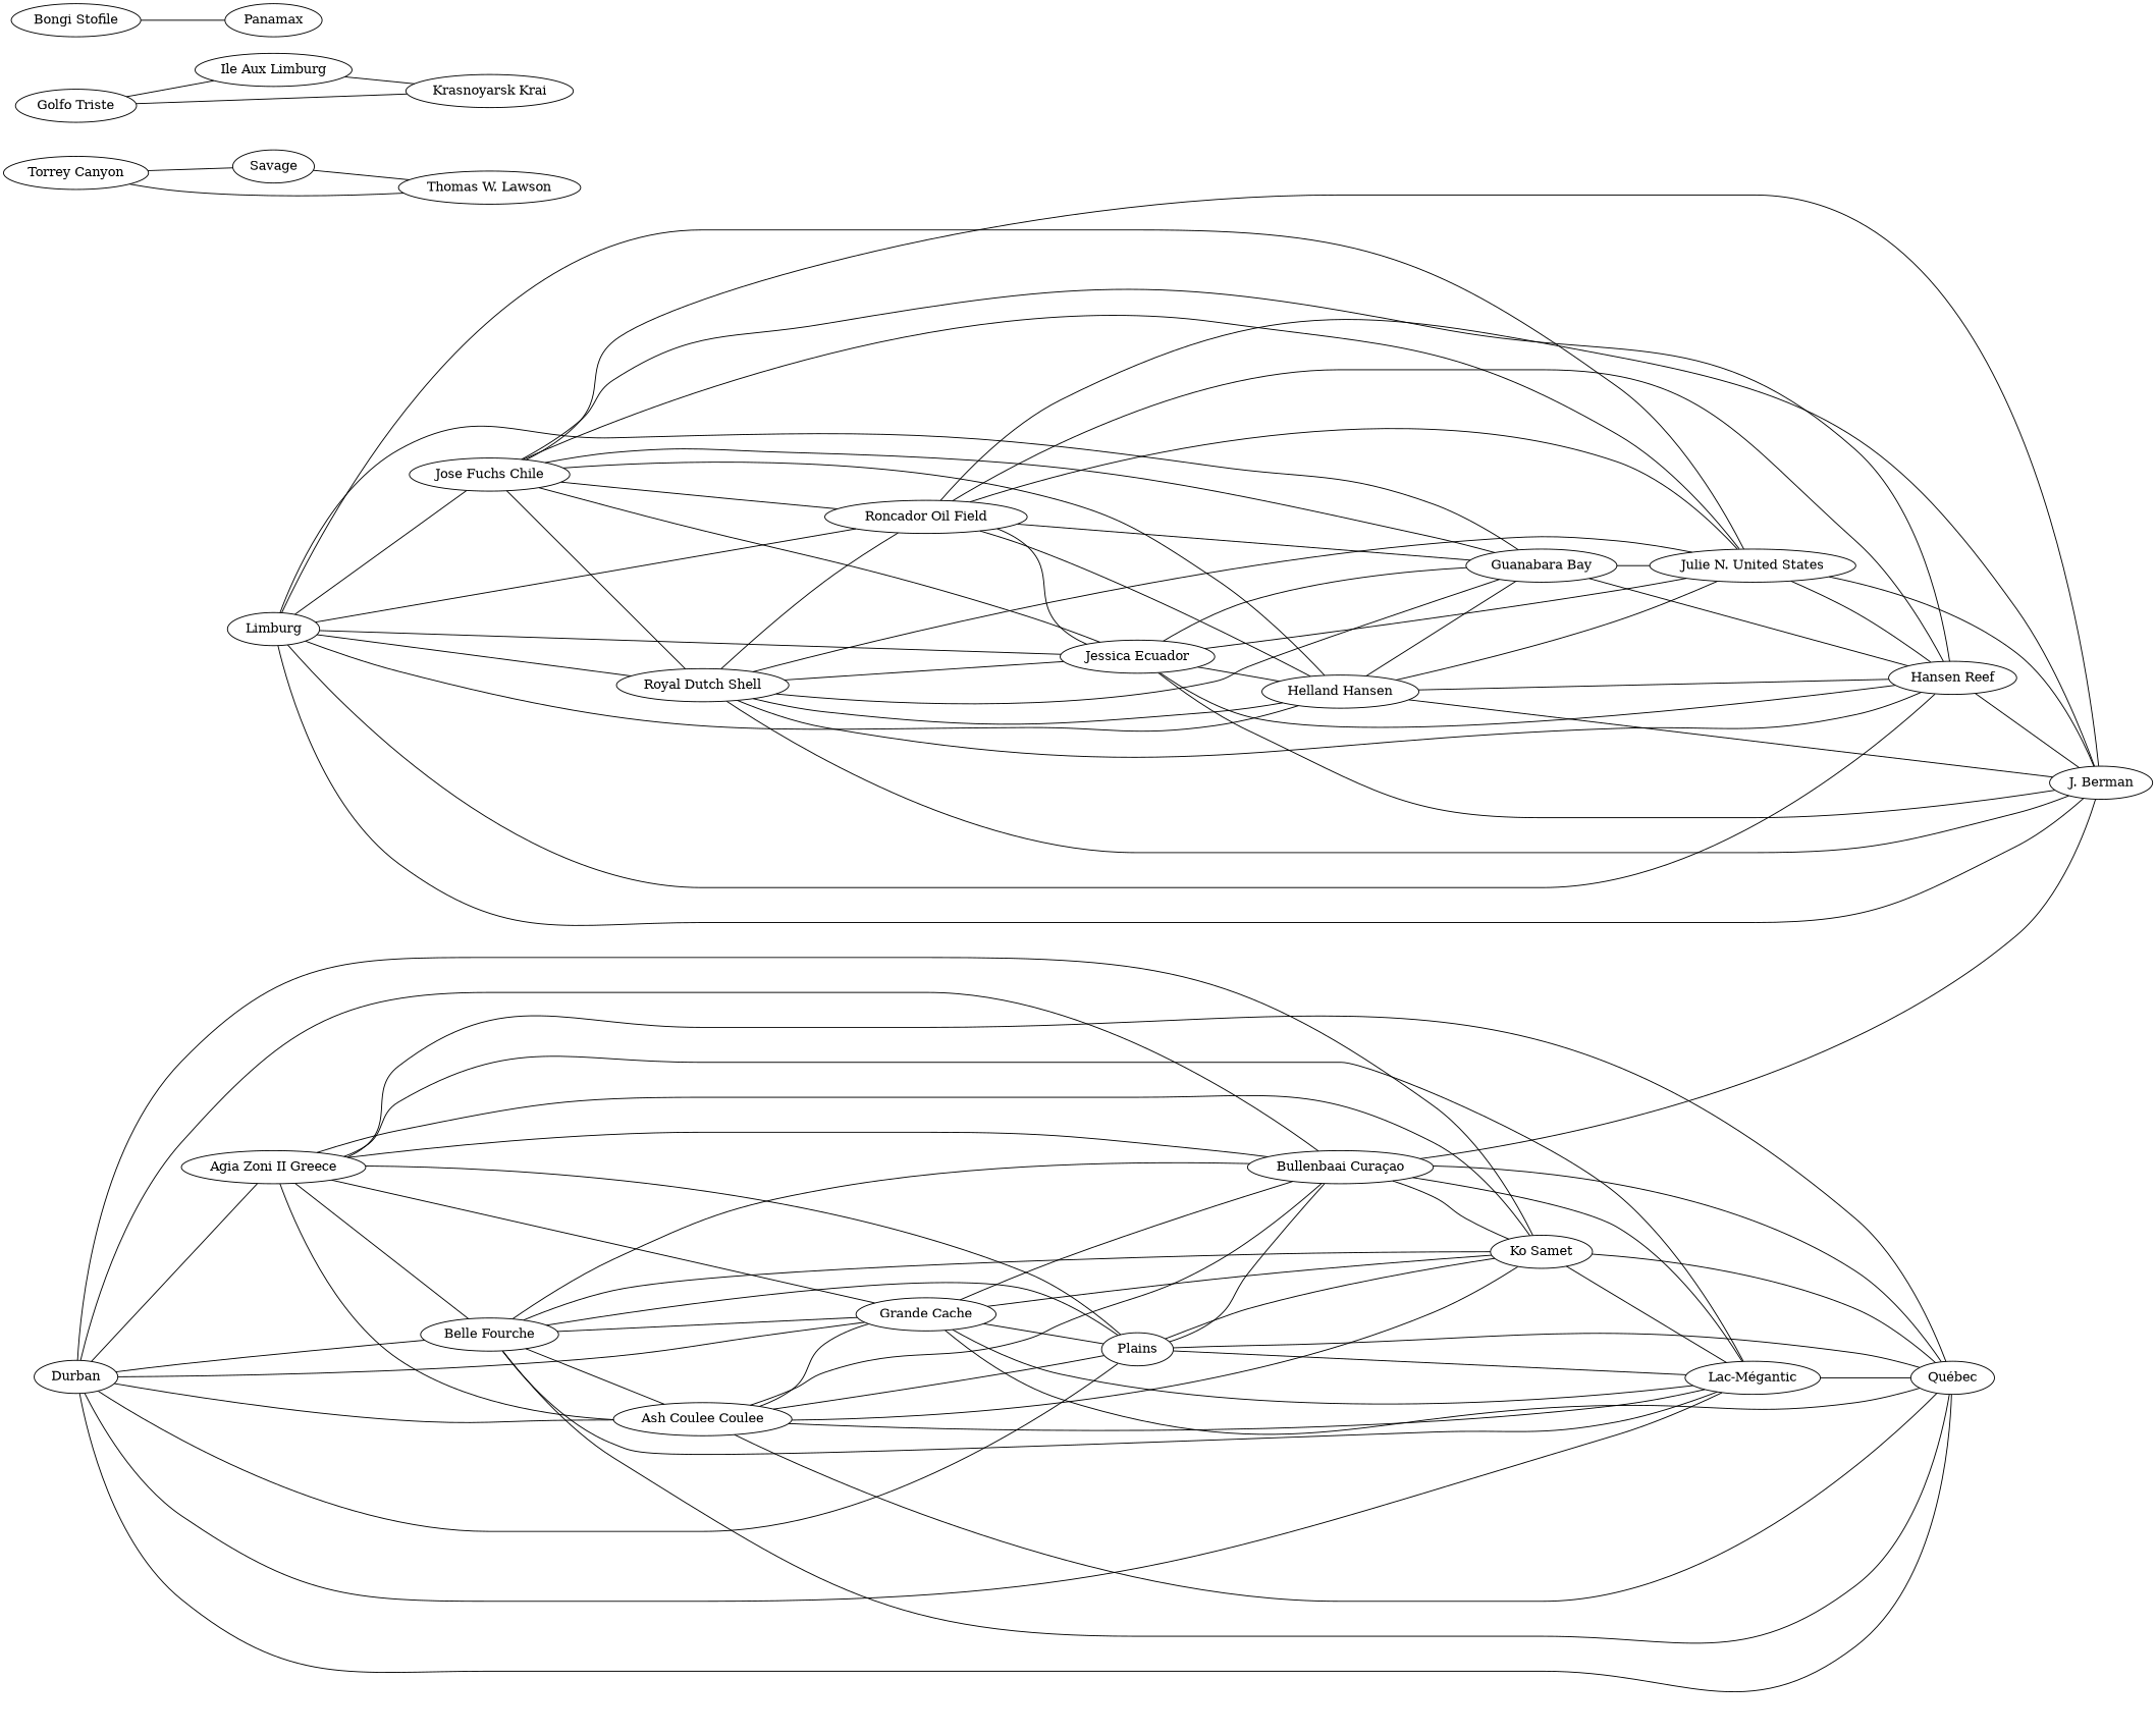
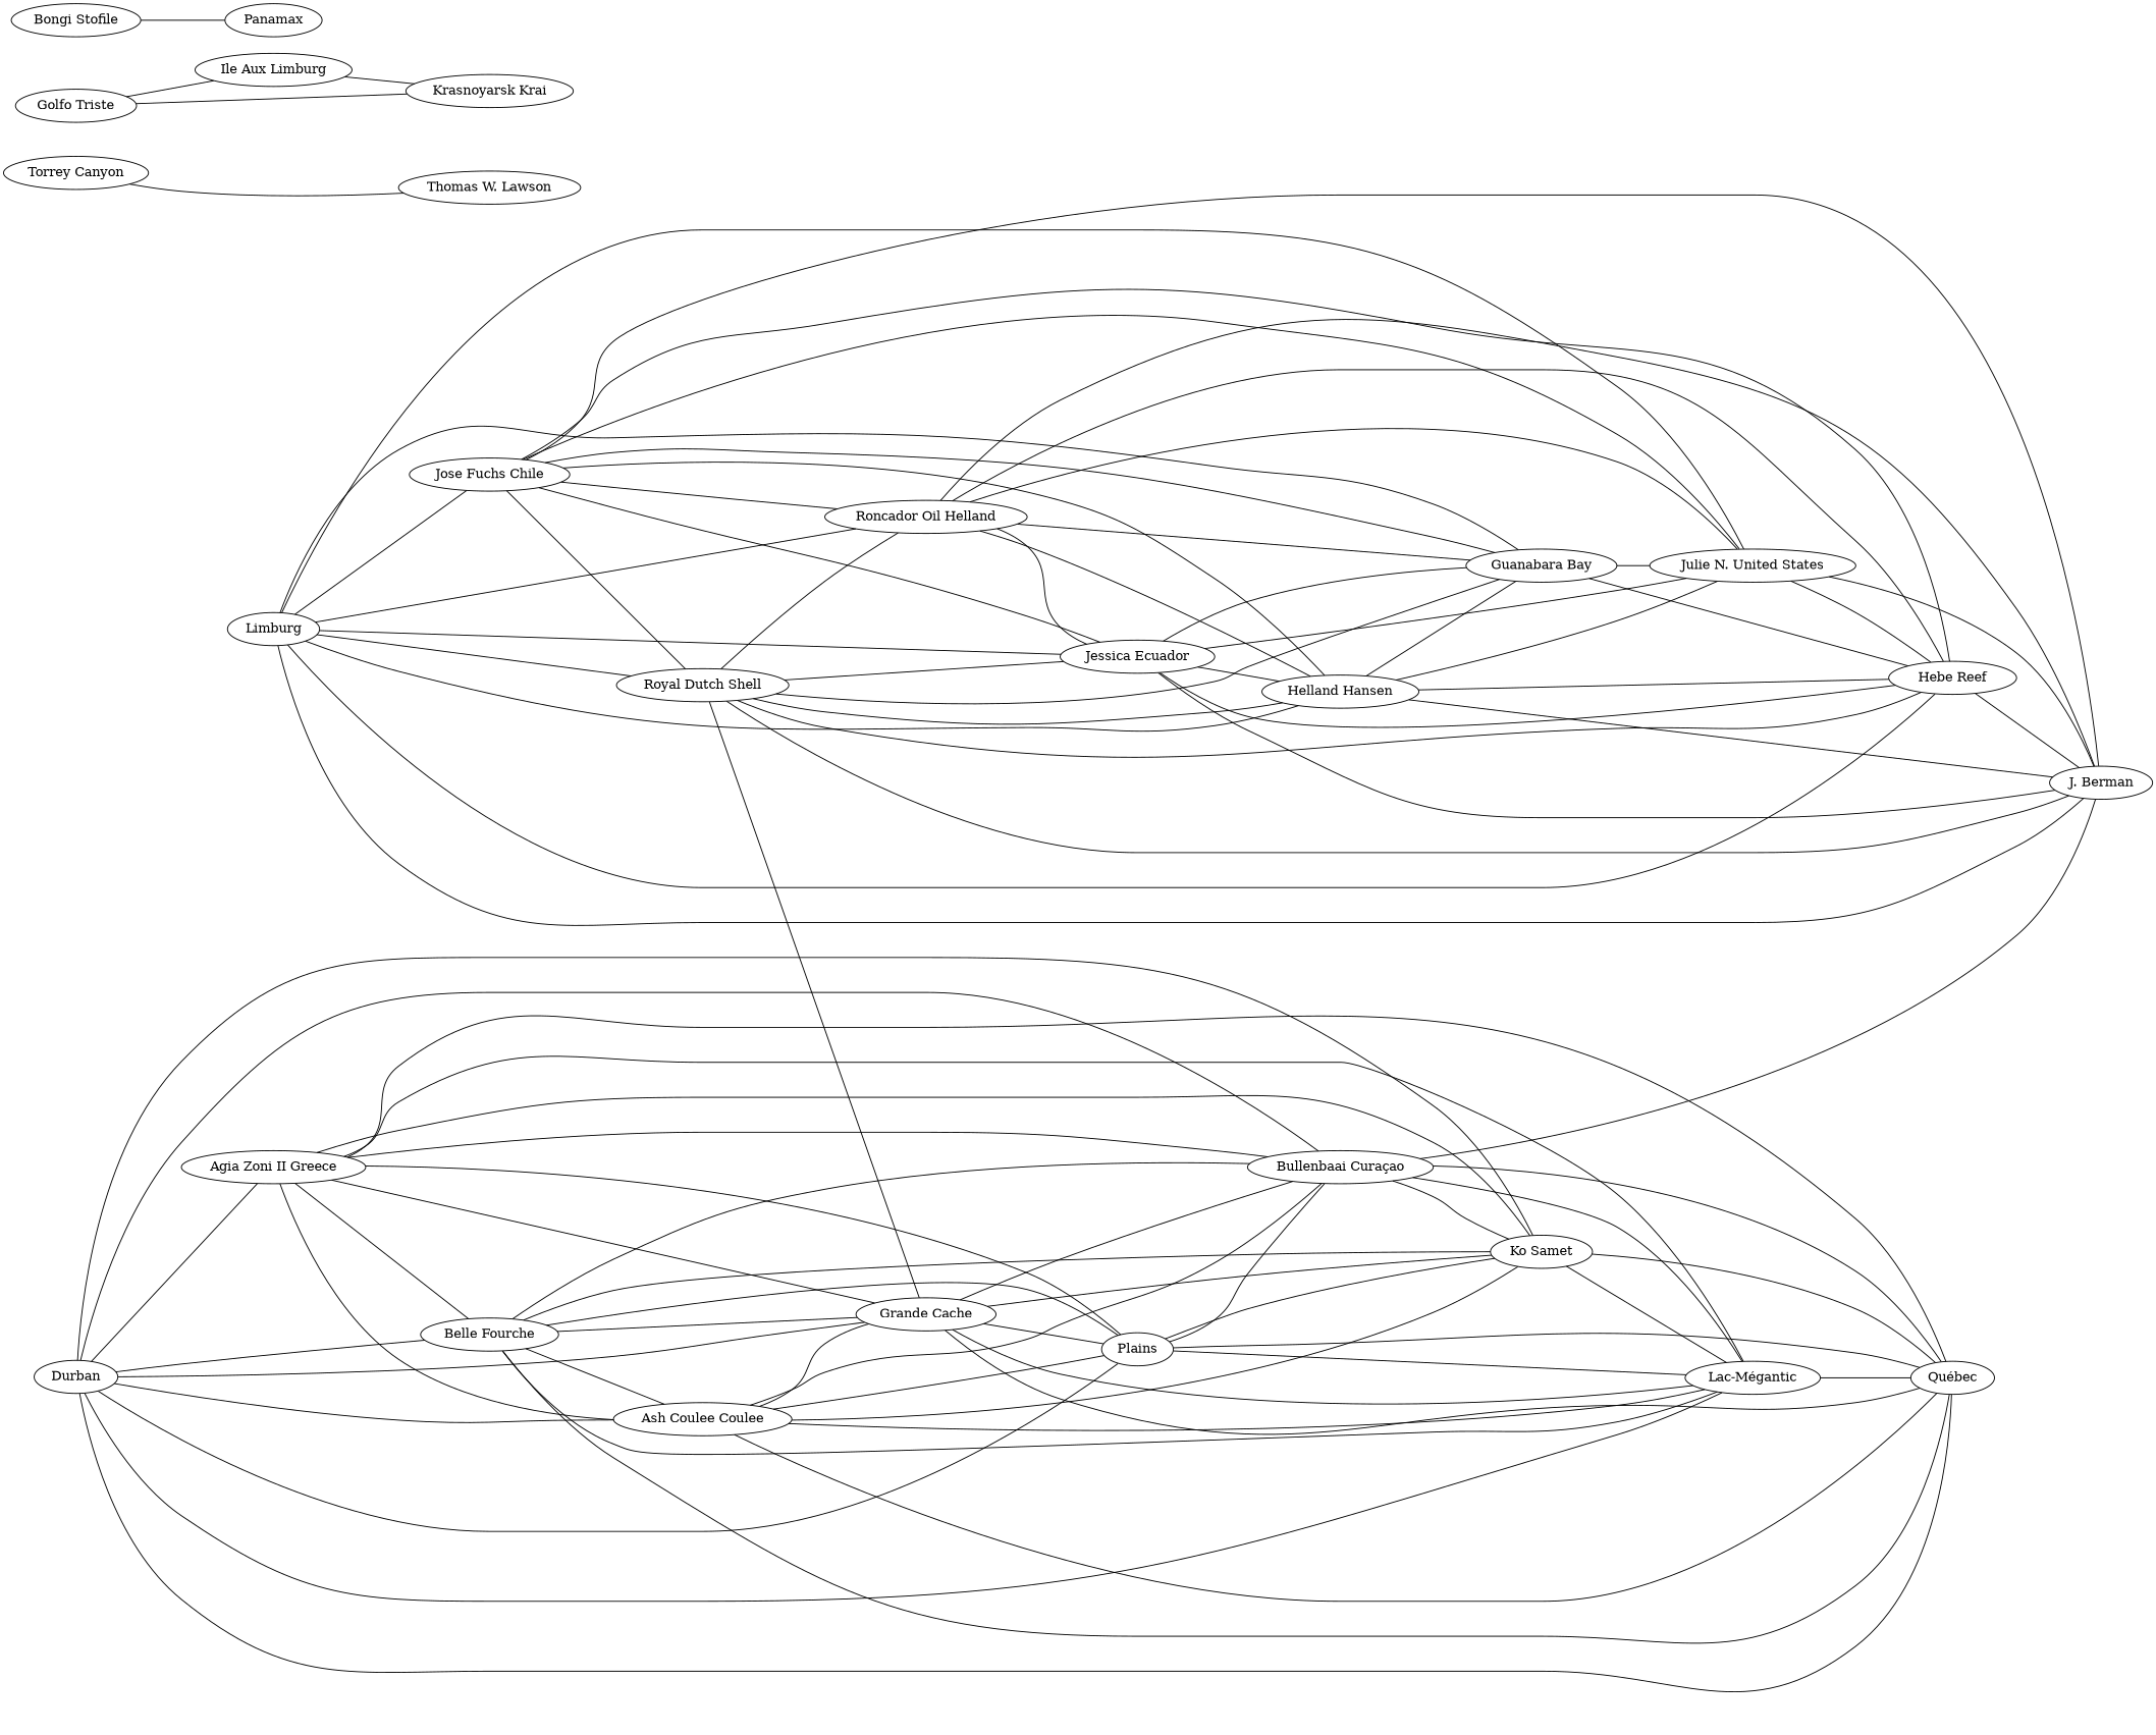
  strict graph {
    rankdir=LR
    Limburg
    "Jose Fuchs Chile"
    "Royal Dutch Shell"
-   "Roncador Oil Field"
+   "Roncador Oil Field" [label="Roncador Oil Helland"]
    "Jessica Ecuador"
    "Helland Hansen"
    "Guanabara Bay"
    "Julie N. United States"
-   "Hebe Reef" [label="Hansen Reef"]
+   "Hebe Reef"
    "J. Berman"
    "Torrey Canyon"
-   Savage
    "Thomas W. Lawson"
    n14 [label="Ile Aux Limburg"]
    "Golfo Triste"
    "Krasnoyarsk Krai"
    Durban
    "Agia Zoni II Greece"
    "Belle Fourche"
    n20 [label="Ash Coulee Coulee"]
    "Grande Cache"
    Plains
    "Bullenbaai Curaçao"
    "Ko Samet"
    "Lac-Mégantic"
    "Québec"
    "Bongi Stofile"
    Panamax
    Limburg -- "Jose Fuchs Chile"
    Limburg -- "Royal Dutch Shell"
    Limburg -- "Roncador Oil Field"
    Limburg -- "Jessica Ecuador"
    Limburg -- "Helland Hansen"
    Limburg -- "Guanabara Bay"
    Limburg -- "Julie N. United States"
    Limburg -- "Hebe Reef"
    Limburg -- "J. Berman"
    "Jose Fuchs Chile" -- "Royal Dutch Shell"
    "Jose Fuchs Chile" -- "Roncador Oil Field"
    "Jose Fuchs Chile" -- "Jessica Ecuador"
    "Jose Fuchs Chile" -- "Helland Hansen"
    "Jose Fuchs Chile" -- "Guanabara Bay"
    "Jose Fuchs Chile" -- "Julie N. United States"
    "Jose Fuchs Chile" -- "Hebe Reef"
    "Jose Fuchs Chile" -- "J. Berman"
    "Royal Dutch Shell" -- "Roncador Oil Field"
    "Royal Dutch Shell" -- "Jessica Ecuador"
    "Royal Dutch Shell" -- "Helland Hansen"
    "Royal Dutch Shell" -- "Guanabara Bay"
-   "Royal Dutch Shell" -- "Julie N. United States"
+   "Royal Dutch Shell" -- "Grande Cache"
    "Royal Dutch Shell" -- "Hebe Reef"
    "Royal Dutch Shell" -- "J. Berman"
    "Roncador Oil Field" -- "Jessica Ecuador"
    "Roncador Oil Field" -- "Helland Hansen"
    "Roncador Oil Field" -- "Guanabara Bay"
    "Roncador Oil Field" -- "Julie N. United States"
    "Roncador Oil Field" -- "Hebe Reef"
    "Roncador Oil Field" -- "J. Berman"
    "Jessica Ecuador" -- "Helland Hansen"
    "Jessica Ecuador" -- "Guanabara Bay"
    "Jessica Ecuador" -- "Julie N. United States"
    "Jessica Ecuador" -- "Hebe Reef"
    "Jessica Ecuador" -- "J. Berman"
    "Helland Hansen" -- "Guanabara Bay"
    "Helland Hansen" -- "Julie N. United States"
    "Helland Hansen" -- "Hebe Reef"
    "Helland Hansen" -- "J. Berman"
    "Guanabara Bay" -- "Julie N. United States"
    "Guanabara Bay" -- "Hebe Reef"
    "Julie N. United States" -- "Hebe Reef"
    "Julie N. United States" -- "J. Berman"
    "Hebe Reef" -- "J. Berman"
-   "Torrey Canyon" -- Savage
    "Torrey Canyon" -- "Thomas W. Lawson"
-   Savage -- "Thomas W. Lawson"
    n14 -- "Krasnoyarsk Krai"
    "Golfo Triste" -- n14
    "Golfo Triste" -- "Krasnoyarsk Krai"
    Durban -- "Agia Zoni II Greece"
    Durban -- "Belle Fourche"
    Durban -- n20
    Durban -- "Grande Cache"
    Durban -- Plains
    Durban -- "Bullenbaai Curaçao"
    Durban -- "Ko Samet"
    Durban -- "Lac-Mégantic"
    Durban -- "Québec"
    "Agia Zoni II Greece" -- "Belle Fourche"
    "Agia Zoni II Greece" -- n20
    "Agia Zoni II Greece" -- "Grande Cache"
    "Agia Zoni II Greece" -- Plains
    "Agia Zoni II Greece" -- "Bullenbaai Curaçao"
    "Agia Zoni II Greece" -- "Ko Samet"
    "Agia Zoni II Greece" -- "Lac-Mégantic"
    "Agia Zoni II Greece" -- "Québec"
    "Belle Fourche" -- n20
    "Belle Fourche" -- "Grande Cache"
    "Belle Fourche" -- Plains
    "Belle Fourche" -- "Bullenbaai Curaçao"
    "Belle Fourche" -- "Ko Samet"
    "Belle Fourche" -- "Lac-Mégantic"
    "Belle Fourche" -- "Québec"
    n20 -- "Grande Cache"
    n20 -- Plains
    n20 -- "Bullenbaai Curaçao"
    n20 -- "Ko Samet"
    n20 -- "Lac-Mégantic"
    n20 -- "Québec"
    "Grande Cache" -- Plains
    "Grande Cache" -- "Bullenbaai Curaçao"
    "Grande Cache" -- "Ko Samet"
    "Grande Cache" -- "Lac-Mégantic"
    "Grande Cache" -- "Québec"
    Plains -- "Bullenbaai Curaçao"
    Plains -- "Ko Samet"
    Plains -- "Lac-Mégantic"
    Plains -- "Québec"
    "Bullenbaai Curaçao" -- "J. Berman"
    "Bullenbaai Curaçao" -- "Ko Samet"
    "Bullenbaai Curaçao" -- "Lac-Mégantic"
    "Bullenbaai Curaçao" -- "Québec"
    "Ko Samet" -- "Lac-Mégantic"
    "Ko Samet" -- "Québec"
    "Lac-Mégantic" -- "Québec"
    "Bongi Stofile" -- Panamax
  }
